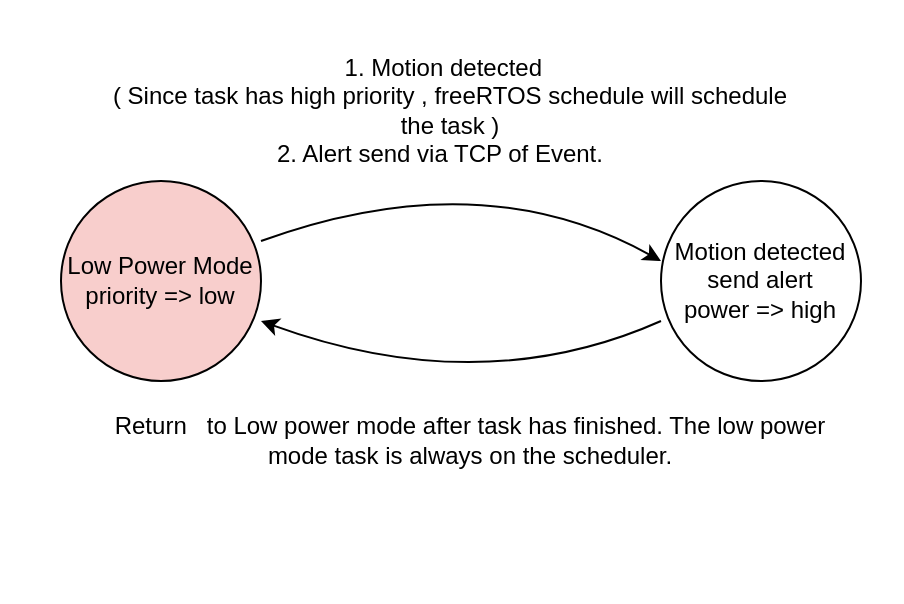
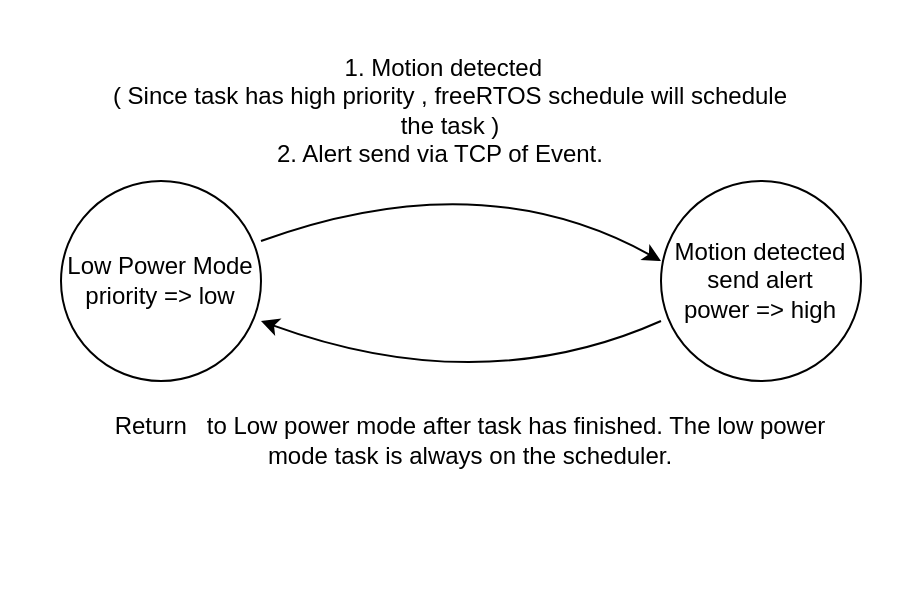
  <mxCell id="0" />
  <mxCell id="1" parent="0" />
- <mxCell id="2" value="Low Power Mode&lt;br&gt;priority =&amp;gt; low" style="ellipse;whiteSpace=wrap;html=1;aspect=fixed;fillColor=#f8cecc;" vertex="1" parent="1"><mxGeometry x="30" y="90" width="100" height="100" as="geometry" /></mxCell>
+ <mxCell id="2" value="Low Power Mode&lt;br&gt;priority =&amp;gt; low" style="ellipse;whiteSpace=wrap;html=1;aspect=fixed;" vertex="1" parent="1"><mxGeometry x="30" y="90" width="100" height="100" as="geometry" /></mxCell>
  <mxCell id="3" value="" style="endArrow=classic;html=1;strokeColor=none;curved=1;" edge="1" parent="1"><mxGeometry width="50" height="50" relative="1" as="geometry"><mxPoint x="20" y="280" as="sourcePoint" /><mxPoint x="290" y="270" as="targetPoint" /><Array as="points"><mxPoint x="150" y="220" /></Array></mxGeometry></mxCell>
  <mxCell id="4" value="" style="group" vertex="1" connectable="0" parent="1"><mxGeometry x="240" y="80" height="120" as="geometry" /></mxCell>
  <mxCell id="5" value="" style="endArrow=classic;html=1;curved=1;" edge="1" parent="4"><mxGeometry width="50" height="50" relative="1" as="geometry"><mxPoint x="-110" y="40" as="sourcePoint" /><mxPoint x="90" y="50" as="targetPoint" /><Array as="points"><mxPoint /></Array></mxGeometry></mxCell>
  <mxCell id="6" value="" style="endArrow=classic;html=1;curved=1;" edge="1" parent="4"><mxGeometry width="50" height="50" relative="1" as="geometry"><mxPoint x="90" y="80" as="sourcePoint" /><mxPoint x="-110" y="80" as="targetPoint" /><Array as="points"><mxPoint y="120" /></Array></mxGeometry></mxCell>
  <mxCell id="7" value="Motion detected&lt;br&gt;send alert&lt;br&gt;power =&amp;gt; high&lt;br&gt;" style="ellipse;whiteSpace=wrap;html=1;aspect=fixed;" vertex="1" parent="1"><mxGeometry x="330" y="90" width="100" height="100" as="geometry" /></mxCell>
  <mxCell id="8" value="1. Motion detected &amp;nbsp;&lt;br&gt;( Since task has high priority , freeRTOS schedule will schedule the task )&lt;br&gt;2. Alert send via TCP of Event. &amp;nbsp;&amp;nbsp;" style="text;html=1;strokeColor=none;fillColor=none;align=center;verticalAlign=middle;whiteSpace=wrap;rounded=0;" vertex="1" parent="1"><mxGeometry x="50" y="20" width="350" height="70" as="geometry" /></mxCell>
  <mxCell id="9" value="Return &amp;nbsp; to Low power mode after task has finished. The low power mode task is always on the scheduler." style="text;html=1;strokeColor=none;fillColor=none;align=center;verticalAlign=middle;whiteSpace=wrap;rounded=0;" vertex="1" parent="1"><mxGeometry x="40" y="170" width="390" height="100" as="geometry" /></mxCell>
